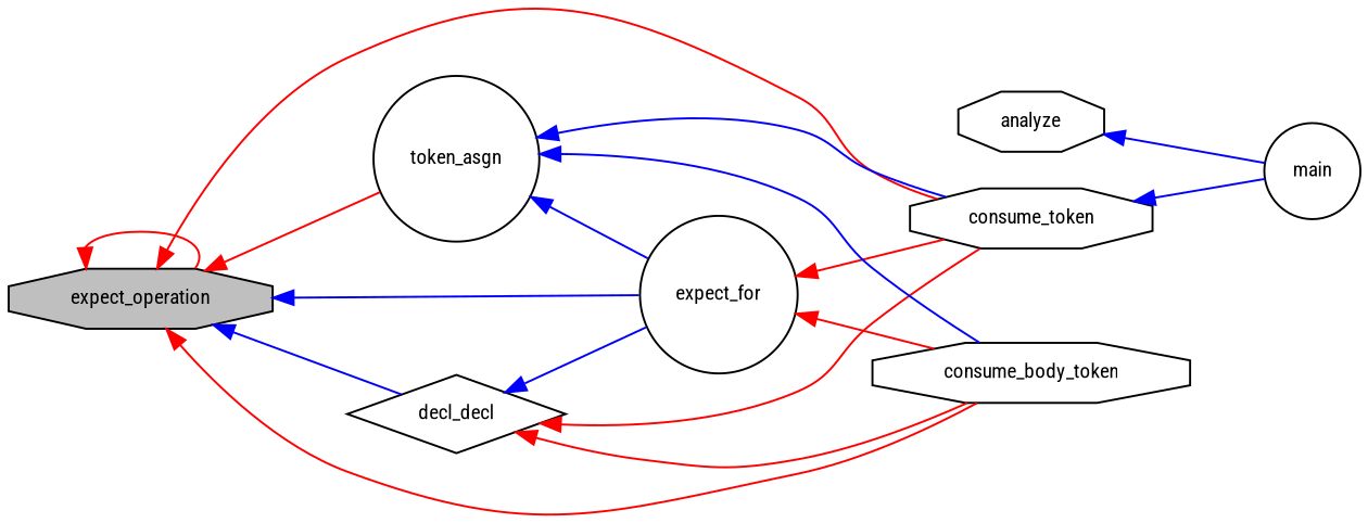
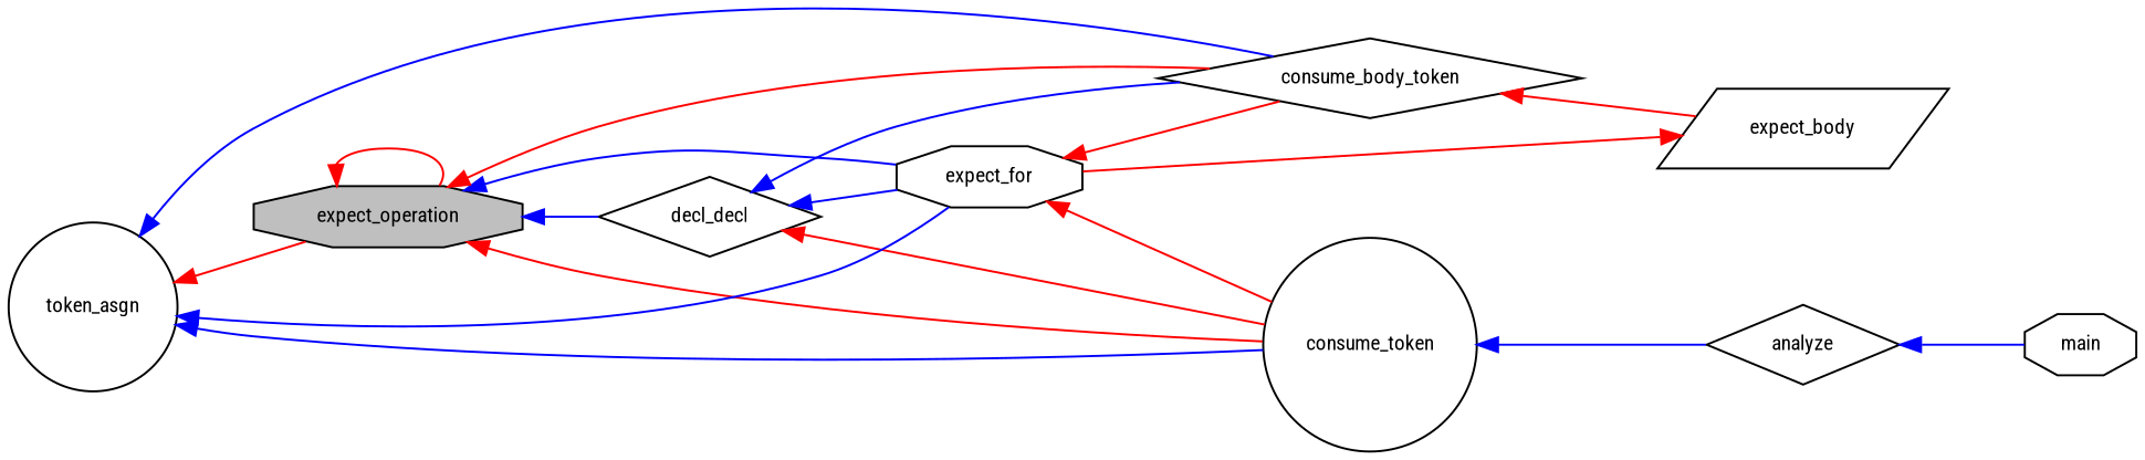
  digraph {
    fontname="Roboto Condensed"
    rankdir=LR
    node [color=black fillcolor=white fontname="Roboto Condensed" fontsize=10 shape=octagon style=filled]
    edge [color=red dir=back fontname="Roboto Condensed" fontsize=10 labelfontname=Helvetica labelfontsize=10 style=solid]
    n1 [fillcolor=grey75 fontcolor=black height=0.2 label=expect_operation width=0.4]
-   n2 [height=0.2 label=consume_token width=0.4]
+   n2 [height=0.2 label=consume_token shape=circle width=0.4]
    n3 [height=0.2 label=decl_decl shape=diamond width=0.4]
-   n4 [height=0.2 label=expect_for shape=circle width=0.4]
-   n5 [height=0.2 label=consume_body_token width=0.4]
+   n4 [height=0.2 label=expect_for width=0.4]
+   n5 [height=0.2 label=consume_body_token shape=diamond width=0.4]
    n6 [height=0.2 label=token_asgn shape=circle width=0.4]
-   n7 [height=0.2 label=analyze width=0.4]
-   n9 [height=0.2 label=main shape=circle width=0.4]
+   n7 [height=0.2 label=analyze shape=diamond width=0.4]
+   n8 [height=0.2 label=expect_body shape=parallelogram width=0.4]
+   n9 [height=0.2 label=main width=0.4]
    n1 -> n1
    n1 -> n2
    n1 -> n3 [color=blue]
    n1 -> n4 [color=blue]
    n1 -> n5
-   n1 -> n6
-   n2 -> n9 [color=blue]
+   n6 -> n1
+   n2 -> n7 [color=blue]
    n3 -> n2
    n3 -> n4 [color=blue]
-   n3 -> n5
+   n3 -> n5 [color=blue]
    n4 -> n2
    n4 -> n5
+   n5 -> n8
    n6 -> n2 [color=blue]
    n6 -> n4 [color=blue]
    n6 -> n5 [color=blue]
    n7 -> n9 [color=blue]
+   n8 -> n4
  }
